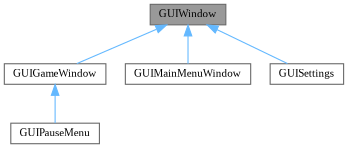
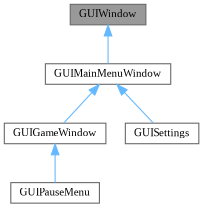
  digraph {
    fontname="Liberation Serif"
    node [color=gray40 fillcolor=white fontname="Liberation Serif" fontsize=10 shape=box style=filled]
    edge [color=steelblue1 dir=back fontname="Liberation Serif" fontsize=10 labelfontname=Helvetica labelfontsize=10 style=solid]
    n1 [fillcolor=grey60 fontcolor=black height=0.2 label=GUIWindow width=0.4]
    n2 [height=0.2 label=GUIGameWindow width=0.4]
    n3 [height=0.2 label=GUIMainMenuWindow width=0.4]
    n4 [height=0.2 label=GUISettings width=0.4]
    n5 [height=0.2 label=GUIPauseMenu width=0.4]
-   n1 -> n2
+   n3 -> n2
    n1 -> n3
-   n1 -> n4
+   n3 -> n4
    n2 -> n5
  }
